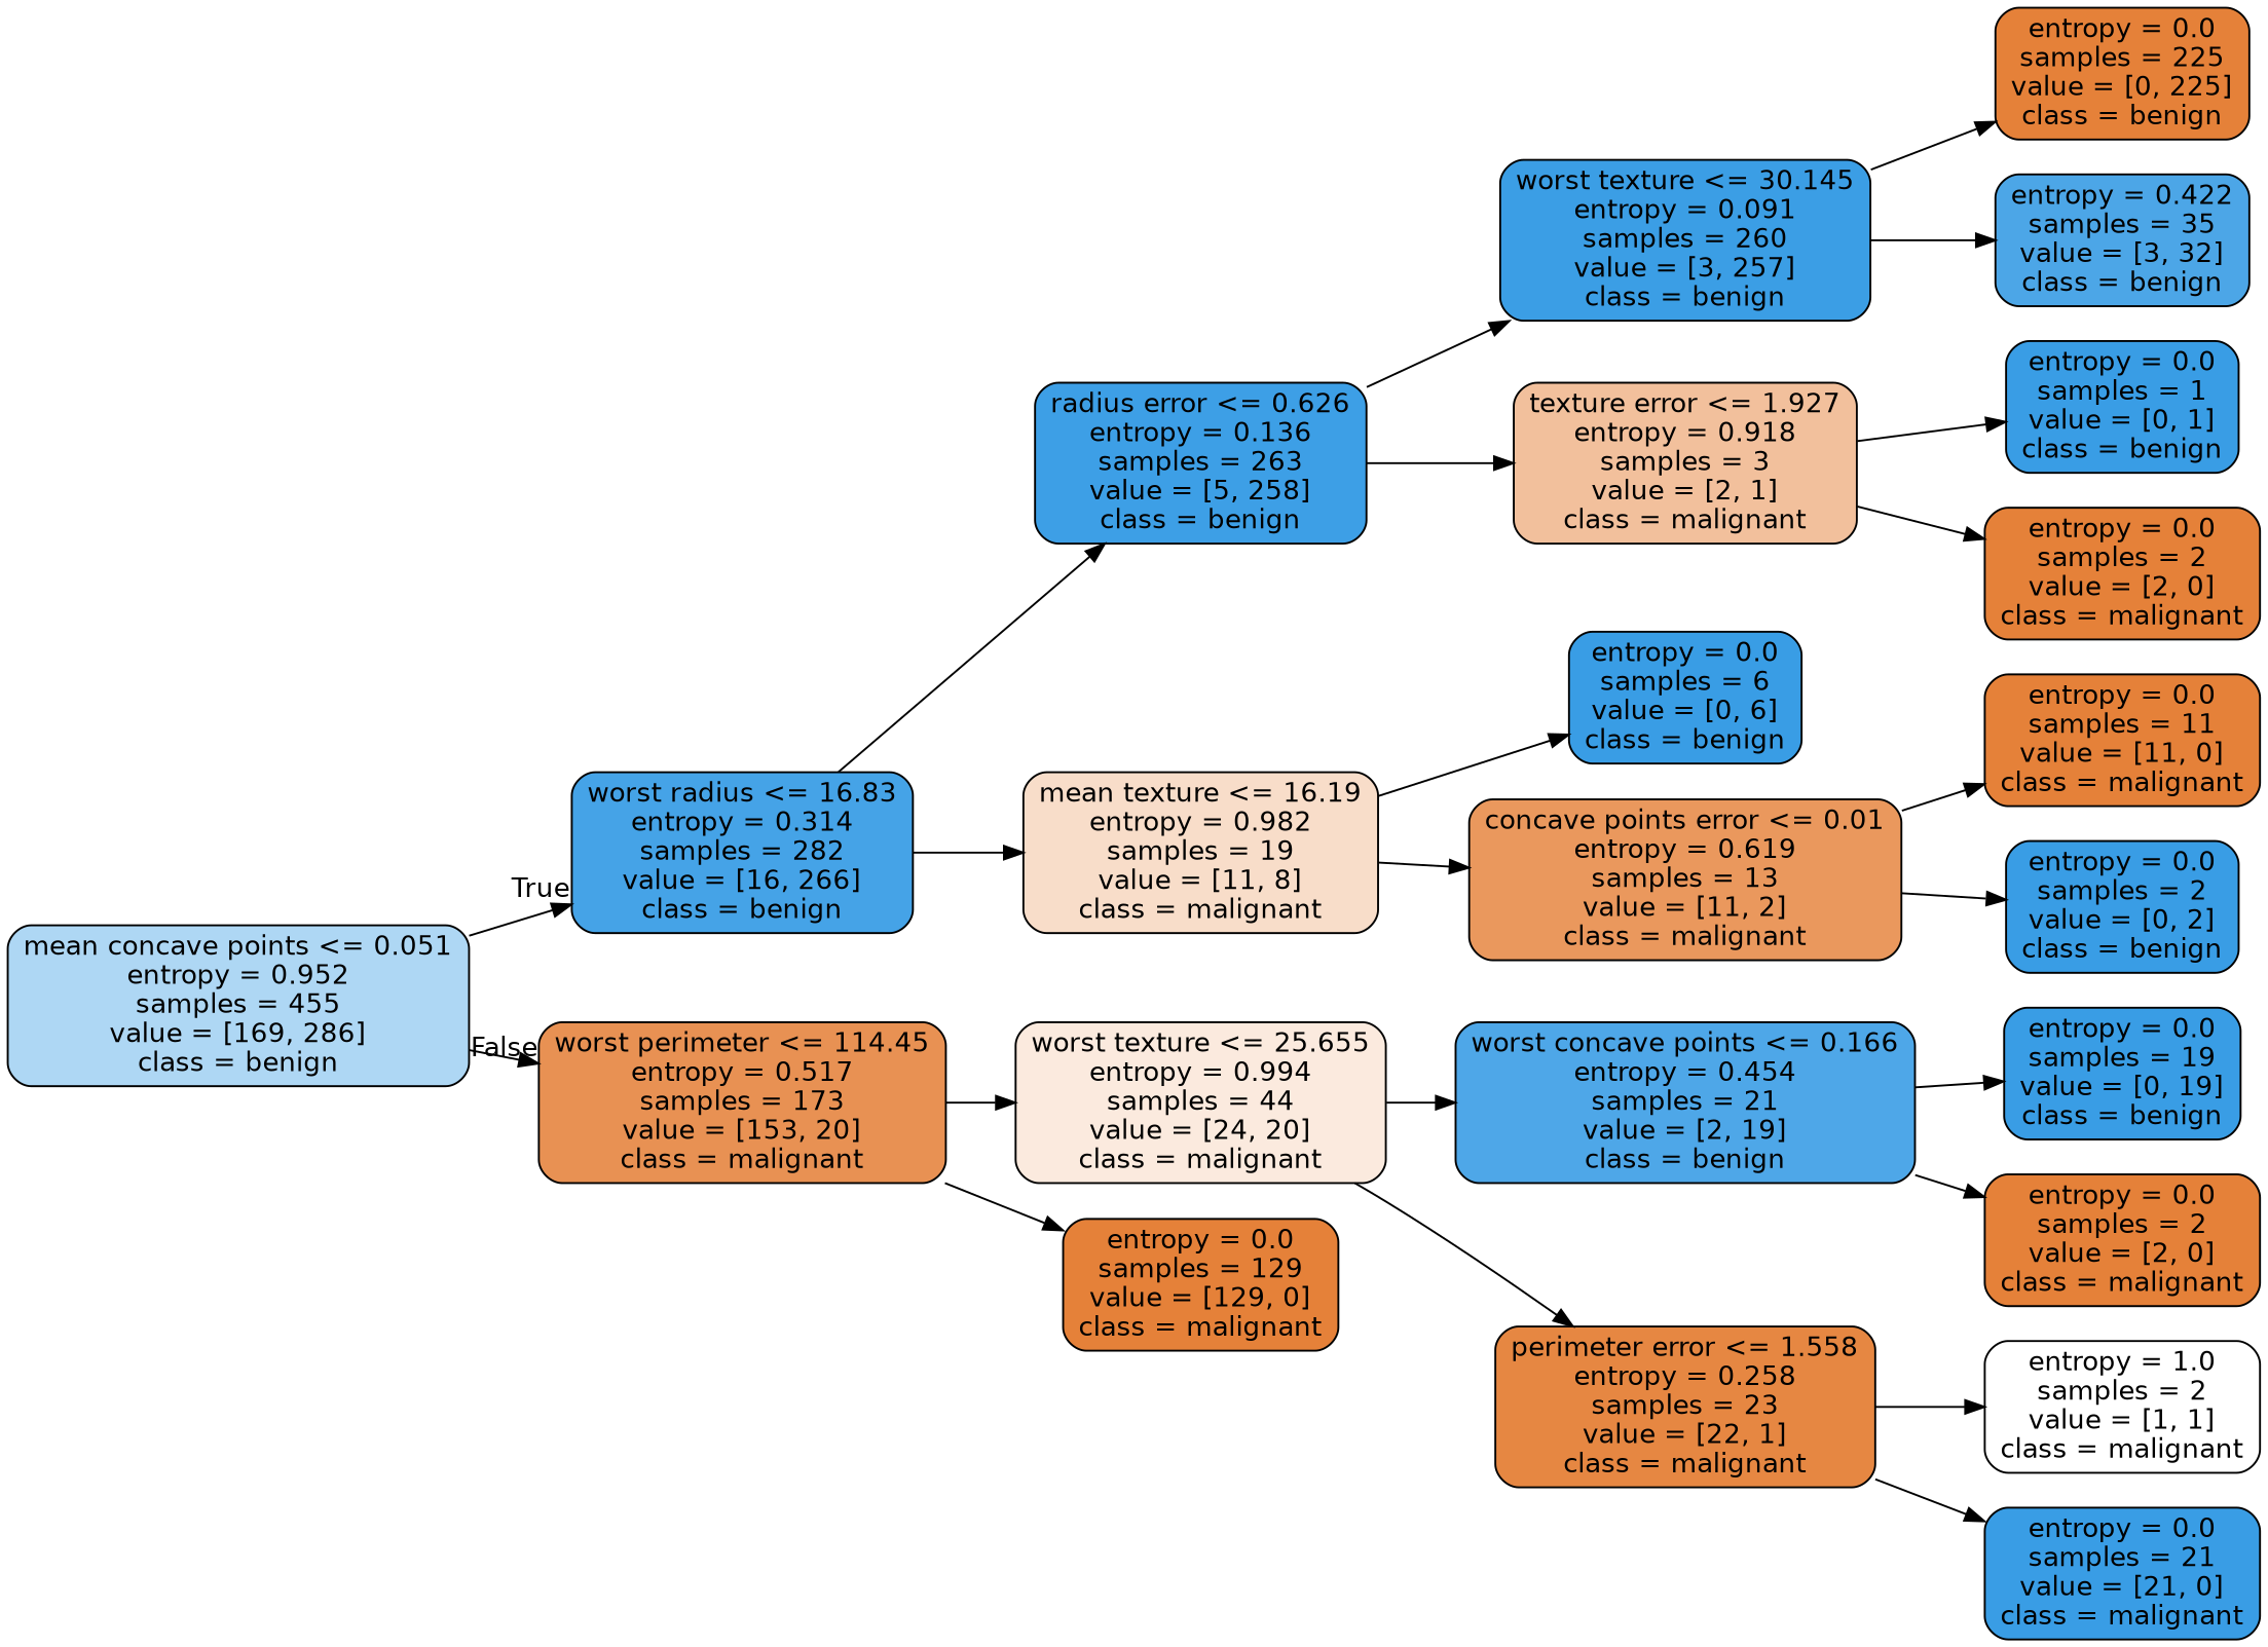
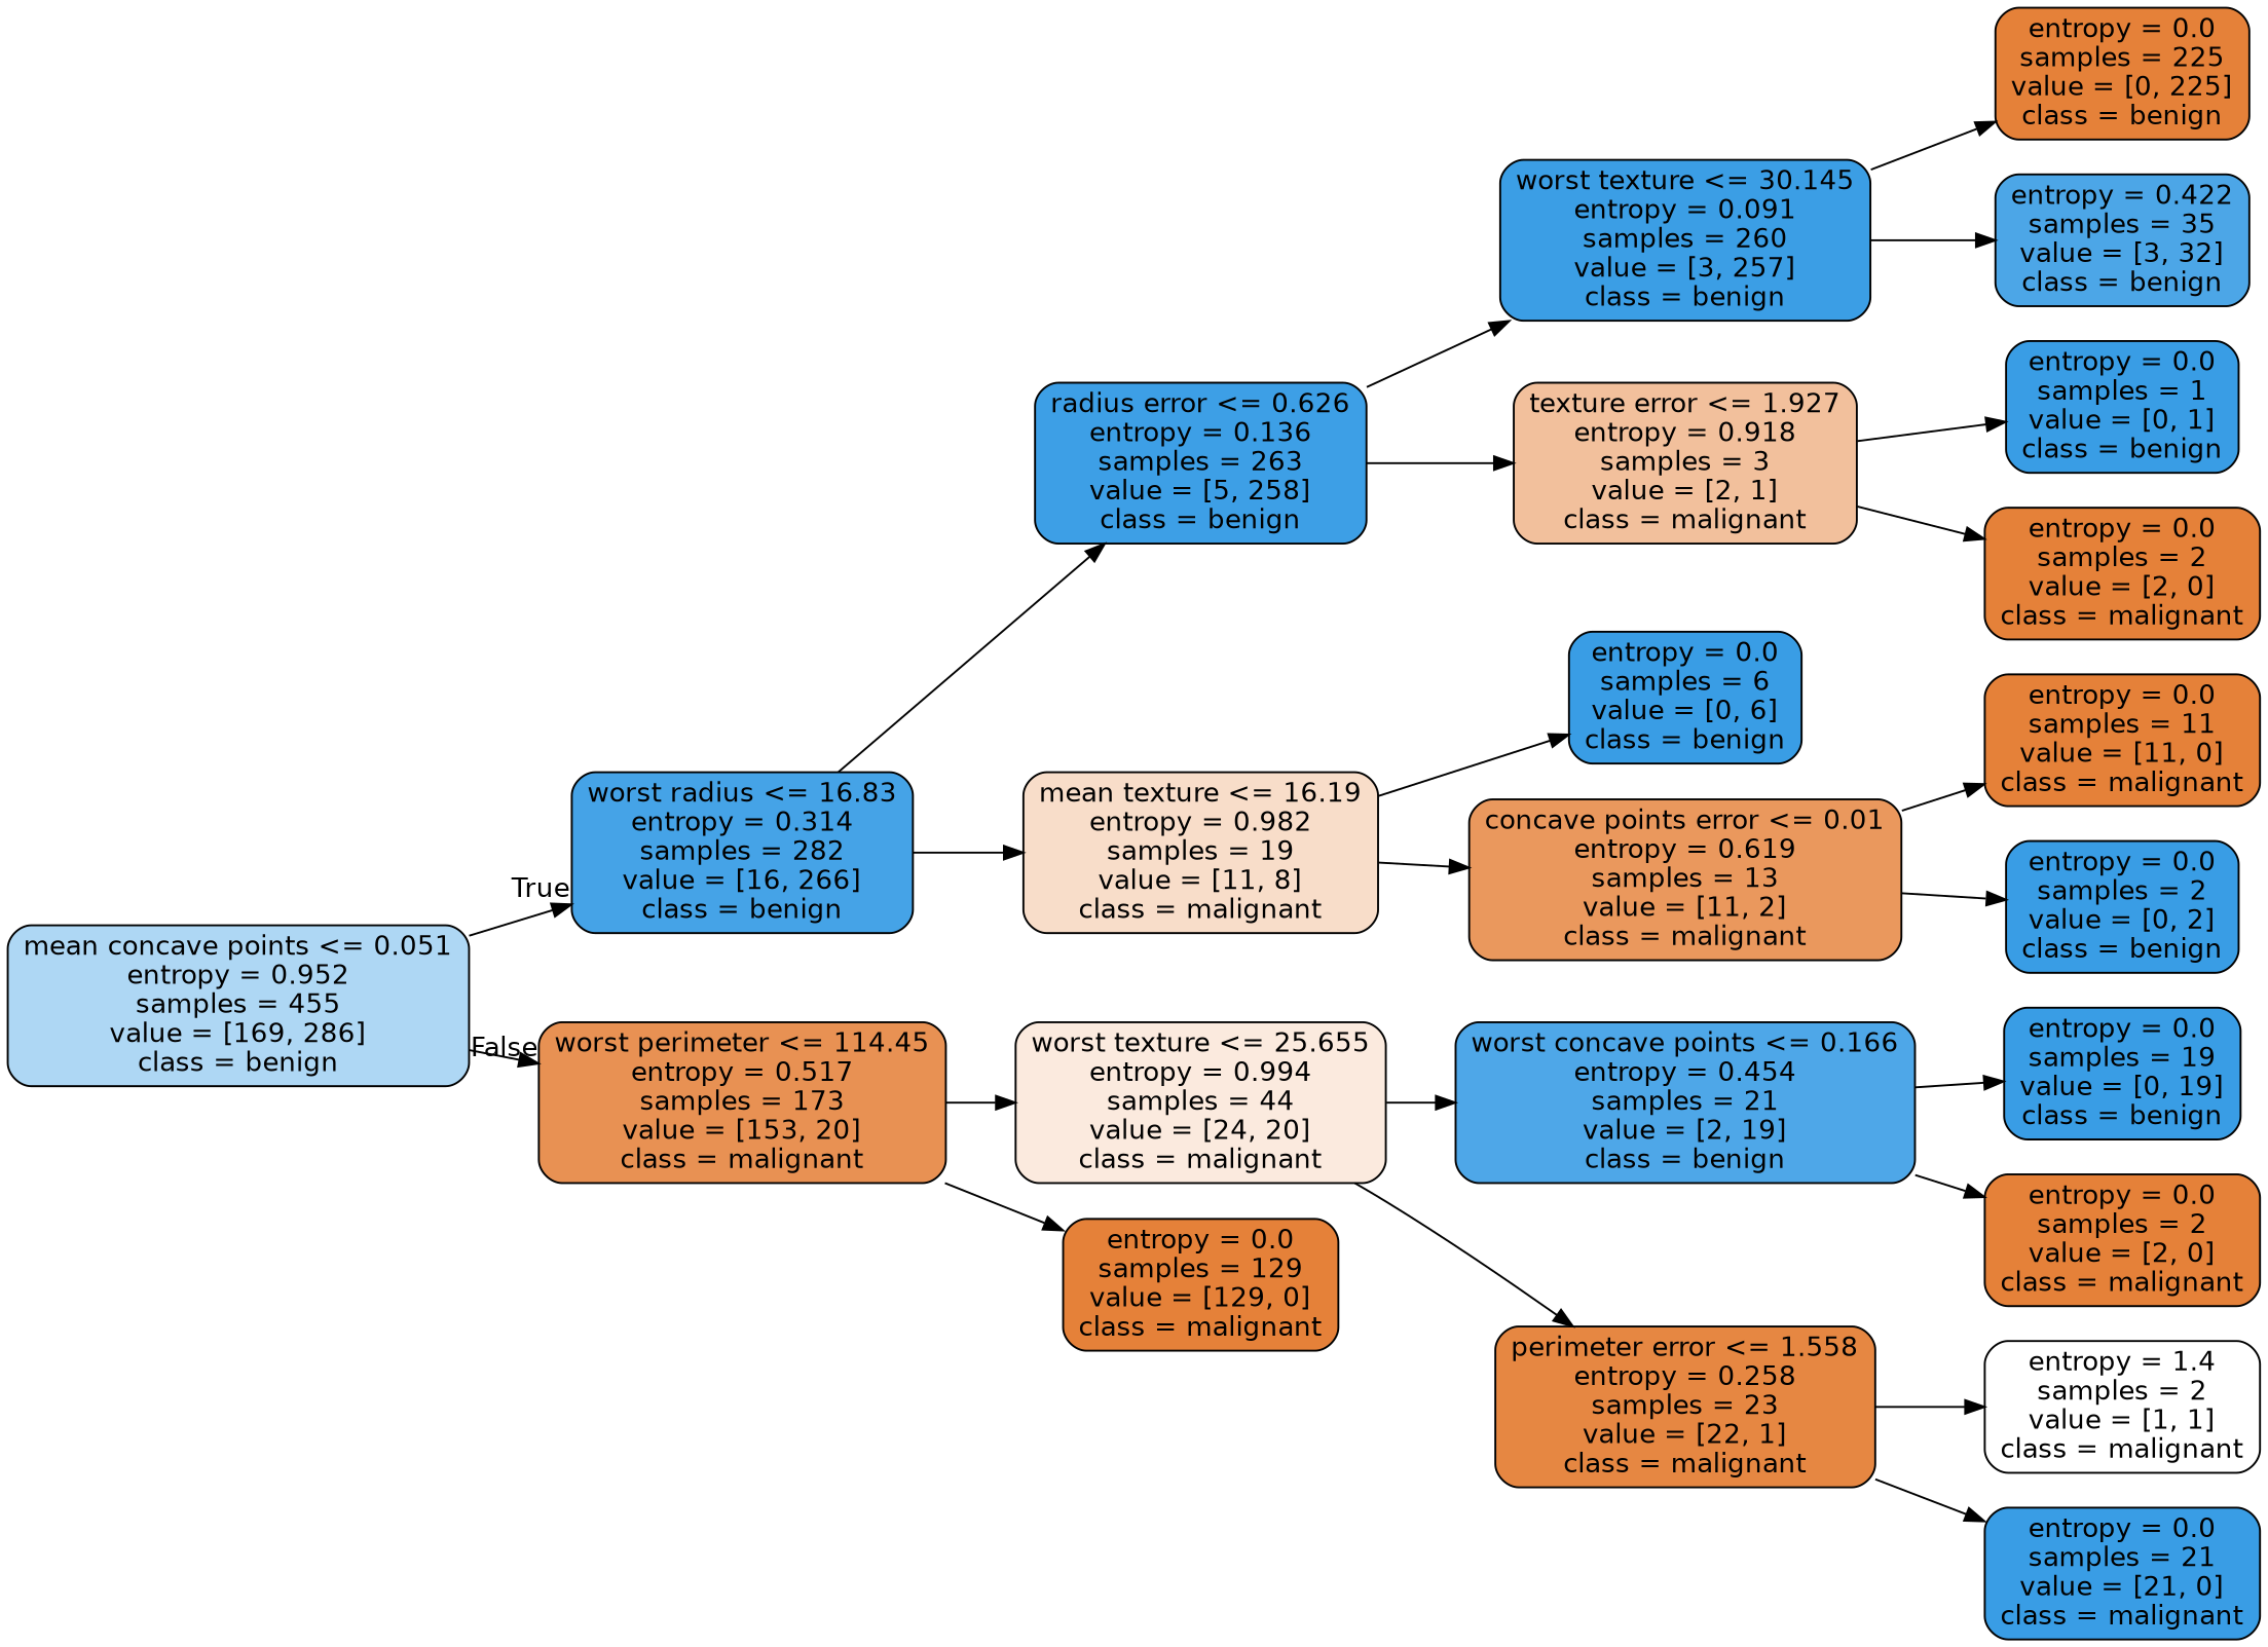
  digraph {
    rankdir=LR
    node [color=black fillcolor="#e58139" fontname=helvetica shape=box style="filled, rounded"]
    edge [fontname=helvetica]
    n1 [fillcolor="#aed7f4" label="mean concave points <= 0.051\nentropy = 0.952\nsamples = 455\nvalue = [169, 286]\nclass = benign"]
    n2 [fillcolor="#45a3e7" label="worst radius <= 16.83\nentropy = 0.314\nsamples = 282\nvalue = [16, 266]\nclass = benign"]
    n3 [fillcolor="#e89153" label="worst perimeter <= 114.45\nentropy = 0.517\nsamples = 173\nvalue = [153, 20]\nclass = malignant"]
    n4 [fillcolor="#3d9fe6" label="radius error <= 0.626\nentropy = 0.136\nsamples = 263\nvalue = [5, 258]\nclass = benign"]
    n5 [fillcolor="#f8ddc9" label="mean texture <= 16.19\nentropy = 0.982\nsamples = 19\nvalue = [11, 8]\nclass = malignant"]
    n6 [fillcolor="#fbeade" label="worst texture <= 25.655\nentropy = 0.994\nsamples = 44\nvalue = [24, 20]\nclass = malignant"]
    n7 [label="entropy = 0.0\nsamples = 129\nvalue = [129, 0]\nclass = malignant"]
    n8 [fillcolor="#3b9ee5" label="worst texture <= 30.145\nentropy = 0.091\nsamples = 260\nvalue = [3, 257]\nclass = benign"]
    n9 [fillcolor="#f2c09c" label="texture error <= 1.927\nentropy = 0.918\nsamples = 3\nvalue = [2, 1]\nclass = malignant"]
    n10 [fillcolor="#399de5" label="entropy = 0.0\nsamples = 6\nvalue = [0, 6]\nclass = benign"]
    n11 [fillcolor="#ea985d" label="concave points error <= 0.01\nentropy = 0.619\nsamples = 13\nvalue = [11, 2]\nclass = malignant"]
    n12 [label="entropy = 0.0\nsamples = 225\nvalue = [0, 225]\nclass = benign"]
    n13 [fillcolor="#4ca6e7" label="entropy = 0.422\nsamples = 35\nvalue = [3, 32]\nclass = benign"]
    n14 [fillcolor="#399de5" label="entropy = 0.0\nsamples = 1\nvalue = [0, 1]\nclass = benign"]
    n15 [label="entropy = 0.0\nsamples = 2\nvalue = [2, 0]\nclass = malignant"]
    n16 [label="entropy = 0.0\nsamples = 11\nvalue = [11, 0]\nclass = malignant"]
    n17 [fillcolor="#399de5" label="entropy = 0.0\nsamples = 2\nvalue = [0, 2]\nclass = benign"]
    n18 [fillcolor="#4ea7e8" label="worst concave points <= 0.166\nentropy = 0.454\nsamples = 21\nvalue = [2, 19]\nclass = benign"]
    n19 [fillcolor="#e68742" label="perimeter error <= 1.558\nentropy = 0.258\nsamples = 23\nvalue = [22, 1]\nclass = malignant"]
    n20 [fillcolor="#399de5" label="entropy = 0.0\nsamples = 19\nvalue = [0, 19]\nclass = benign"]
    n21 [label="entropy = 0.0\nsamples = 2\nvalue = [2, 0]\nclass = malignant"]
-   n22 [fillcolor="#ffffff" label="entropy = 1.0\nsamples = 2\nvalue = [1, 1]\nclass = malignant"]
+   n22 [fillcolor="#ffffff" label="entropy = 1.4\nsamples = 2\nvalue = [1, 1]\nclass = malignant"]
    n23 [fillcolor="#399de5" label="entropy = 0.0\nsamples = 21\nvalue = [21, 0]\nclass = malignant"]
    n1 -> n2 [headlabel=True labelangle=45 labeldistance=2.5]
    n1 -> n3 [headlabel=False labelangle=-45 labeldistance=2.5]
    n2 -> n4
    n2 -> n5
    n3 -> n6
    n3 -> n7
    n4 -> n8
    n4 -> n9
    n5 -> n10
    n5 -> n11
    n6 -> n18
    n6 -> n19
    n8 -> n12
    n8 -> n13
    n9 -> n14
    n9 -> n15
    n11 -> n16
    n11 -> n17
    n18 -> n20
    n18 -> n21
    n19 -> n22
    n19 -> n23
  }
